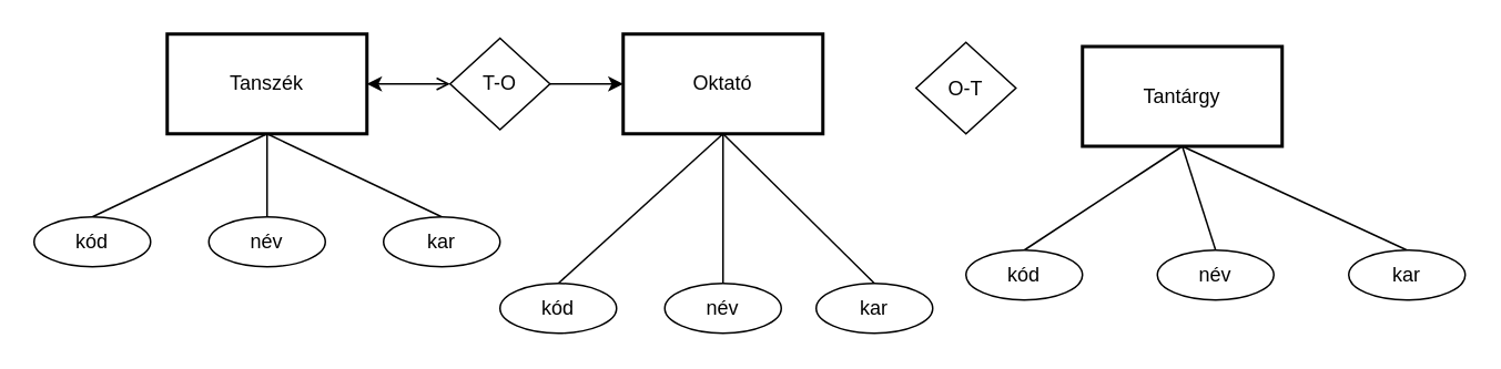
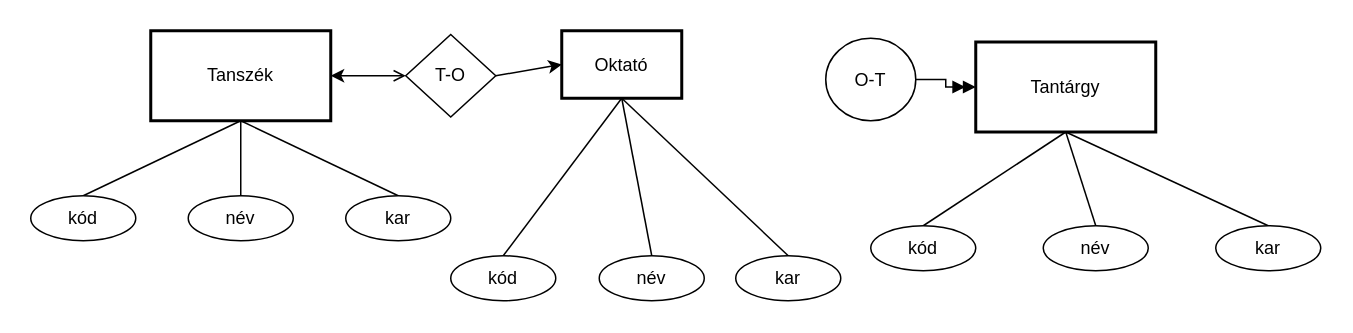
  <mxCell id="0" />
  <mxCell id="1" parent="0" />
  <mxCell id="2" style="rounded=0;orthogonalLoop=1;jettySize=auto;html=1;exitX=0.5;exitY=1;exitDx=0;exitDy=0;endArrow=none;startFill=0;entryX=0.5;entryY=0;entryDx=0;entryDy=0;" edge="1" parent="1" source="6" target="9"><mxGeometry relative="1" as="geometry" /></mxCell>
  <mxCell id="3" style="rounded=0;orthogonalLoop=1;jettySize=auto;html=1;exitX=0.5;exitY=1;exitDx=0;exitDy=0;endArrow=none;startFill=0;entryX=0.5;entryY=0;entryDx=0;entryDy=0;" edge="1" parent="1" source="6" target="10"><mxGeometry relative="1" as="geometry" /></mxCell>
  <mxCell id="4" style="rounded=0;orthogonalLoop=1;jettySize=auto;html=1;exitX=0.5;exitY=1;exitDx=0;exitDy=0;endArrow=none;startFill=0;entryX=0.5;entryY=0;entryDx=0;entryDy=0;" edge="1" parent="1" source="6" target="11"><mxGeometry relative="1" as="geometry" /></mxCell>
  <mxCell id="5" style="rounded=0;orthogonalLoop=1;jettySize=auto;html=1;endArrow=open;startFill=1;startArrow=classic;entryX=0;entryY=0.5;entryDx=0;entryDy=0;endFill=1;" edge="1" parent="1" source="6" target="25"><mxGeometry relative="1" as="geometry"><mxPoint x="270" y="50" as="targetPoint" /></mxGeometry></mxCell>
  <mxCell id="6" value="Tanszék" style="rounded=0;whiteSpace=wrap;html=1;strokeWidth=2;" vertex="1" parent="1"><mxGeometry x="100" y="20" width="120" height="60" as="geometry" /></mxCell>
- <mxCell id="7" value="Oktató" style="rounded=0;whiteSpace=wrap;html=1;strokeWidth=2;" vertex="1" parent="1"><mxGeometry x="374" y="20" width="120" height="60" as="geometry" /></mxCell>
+ <mxCell id="7" value="Oktató" style="rounded=0;whiteSpace=wrap;html=1;strokeWidth=2;" vertex="1" parent="1"><mxGeometry x="374" y="20" width="80" height="45" as="geometry" /></mxCell>
  <mxCell id="8" value="Tantárgy" style="rounded=0;whiteSpace=wrap;html=1;strokeWidth=2;" vertex="1" parent="1"><mxGeometry x="650" y="27.5" width="120" height="60" as="geometry" /></mxCell>
  <mxCell id="9" value="kód" style="ellipse;whiteSpace=wrap;html=1;" vertex="1" parent="1"><mxGeometry y="130" width="70" height="30" as="geometry" x="20" /></mxCell>
  <mxCell id="10" value="név" style="ellipse;whiteSpace=wrap;html=1;" vertex="1" parent="1"><mxGeometry x="125" y="130" width="70" height="30" as="geometry" /></mxCell>
  <mxCell id="11" value="kar" style="ellipse;whiteSpace=wrap;html=1;" vertex="1" parent="1"><mxGeometry x="230" y="130" width="70" height="30" as="geometry" /></mxCell>
  <mxCell id="12" style="rounded=0;orthogonalLoop=1;jettySize=auto;html=1;exitX=0.5;exitY=1;exitDx=0;exitDy=0;endArrow=none;startFill=0;entryX=0.5;entryY=0;entryDx=0;entryDy=0;" edge="1" parent="1" target="15" source="7"><mxGeometry relative="1" as="geometry"><mxPoint x="390" y="120" as="sourcePoint" /></mxGeometry></mxCell>
  <mxCell id="13" style="rounded=0;orthogonalLoop=1;jettySize=auto;html=1;endArrow=none;startFill=0;entryX=0.5;entryY=0;entryDx=0;entryDy=0;exitX=0.5;exitY=1;exitDx=0;exitDy=0;" edge="1" parent="1" target="16" source="7"><mxGeometry relative="1" as="geometry"><mxPoint x="390" y="80" as="sourcePoint" /></mxGeometry></mxCell>
  <mxCell id="14" style="rounded=0;orthogonalLoop=1;jettySize=auto;html=1;endArrow=none;startFill=0;entryX=0.5;entryY=0;entryDx=0;entryDy=0;exitX=0.5;exitY=1;exitDx=0;exitDy=0;" edge="1" parent="1" target="17" source="7"><mxGeometry relative="1" as="geometry"><mxPoint x="390" y="80" as="sourcePoint" /></mxGeometry></mxCell>
  <mxCell id="15" value="kód" style="ellipse;whiteSpace=wrap;html=1;" vertex="1" parent="1"><mxGeometry x="300" y="170" width="70" height="30" as="geometry" /></mxCell>
  <mxCell id="16" value="név" style="ellipse;whiteSpace=wrap;html=1;" vertex="1" parent="1"><mxGeometry x="399" y="170" width="70" height="30" as="geometry" /></mxCell>
  <mxCell id="17" value="kar" style="ellipse;whiteSpace=wrap;html=1;" vertex="1" parent="1"><mxGeometry x="490" y="170" width="70" height="30" as="geometry" /></mxCell>
  <mxCell id="18" style="rounded=0;orthogonalLoop=1;jettySize=auto;html=1;endArrow=none;startFill=0;entryX=0.5;entryY=0;entryDx=0;entryDy=0;exitX=0.5;exitY=1;exitDx=0;exitDy=0;" edge="1" parent="1" target="21" source="8"><mxGeometry relative="1" as="geometry"><mxPoint x="730" y="82.5" as="sourcePoint" /><mxPoint x="615" y="152.5" as="targetPoint" /></mxGeometry></mxCell>
  <mxCell id="19" style="rounded=0;orthogonalLoop=1;jettySize=auto;html=1;exitX=0.5;exitY=1;exitDx=0;exitDy=0;endArrow=none;startFill=0;entryX=0.5;entryY=0;entryDx=0;entryDy=0;" edge="1" parent="1" target="22" source="8"><mxGeometry relative="1" as="geometry"><mxPoint x="675.08" y="80" as="sourcePoint" /></mxGeometry></mxCell>
  <mxCell id="20" style="rounded=0;orthogonalLoop=1;jettySize=auto;html=1;endArrow=none;startFill=0;entryX=0.5;entryY=0;entryDx=0;entryDy=0;exitX=0.5;exitY=1;exitDx=0;exitDy=0;" edge="1" parent="1" target="23" source="8"><mxGeometry relative="1" as="geometry"><mxPoint x="710" y="90" as="sourcePoint" /></mxGeometry></mxCell>
  <mxCell id="21" value="kód" style="ellipse;whiteSpace=wrap;html=1;" vertex="1" parent="1"><mxGeometry x="580" y="150" width="70" height="30" as="geometry" /></mxCell>
  <mxCell id="22" value="név" style="ellipse;whiteSpace=wrap;html=1;" vertex="1" parent="1"><mxGeometry x="695" y="150" width="70" height="30" as="geometry" /></mxCell>
  <mxCell id="23" value="kar" style="ellipse;whiteSpace=wrap;html=1;" vertex="1" parent="1"><mxGeometry x="810" y="150" width="70" height="30" as="geometry" /></mxCell>
  <mxCell id="24" style="rounded=0;orthogonalLoop=1;jettySize=auto;html=1;exitX=1;exitY=0.5;exitDx=0;exitDy=0;entryX=0;entryY=0.5;entryDx=0;entryDy=0;endArrow=classic;endFill=1;" edge="1" parent="1" source="25" target="7"><mxGeometry relative="1" as="geometry" /></mxCell>
  <mxCell id="25" value="T-O" style="rhombus;whiteSpace=wrap;html=1;" vertex="1" parent="1"><mxGeometry x="270" y="22.5" width="60" height="55" as="geometry" /></mxCell>
- <mxCell id="27" value="O-T" style="rhombus;whiteSpace=wrap;html=1;" vertex="1" parent="1"><mxGeometry x="550" y="25" width="60" height="55" as="geometry" /></mxCell>
+ <mxCell id="26" value="" style="edgeStyle=orthogonalEdgeStyle;rounded=0;orthogonalLoop=1;jettySize=auto;html=1;endArrow=doubleBlock;endFill=1;" edge="1" parent="1" source="27" target="8"><mxGeometry relative="1" as="geometry" /></mxCell>
+ <mxCell id="27" value="O-T" style="ellipse;whiteSpace=wrap;html=1;" vertex="1" parent="1"><mxGeometry x="550" y="25" width="60" height="55" as="geometry" /></mxCell>
